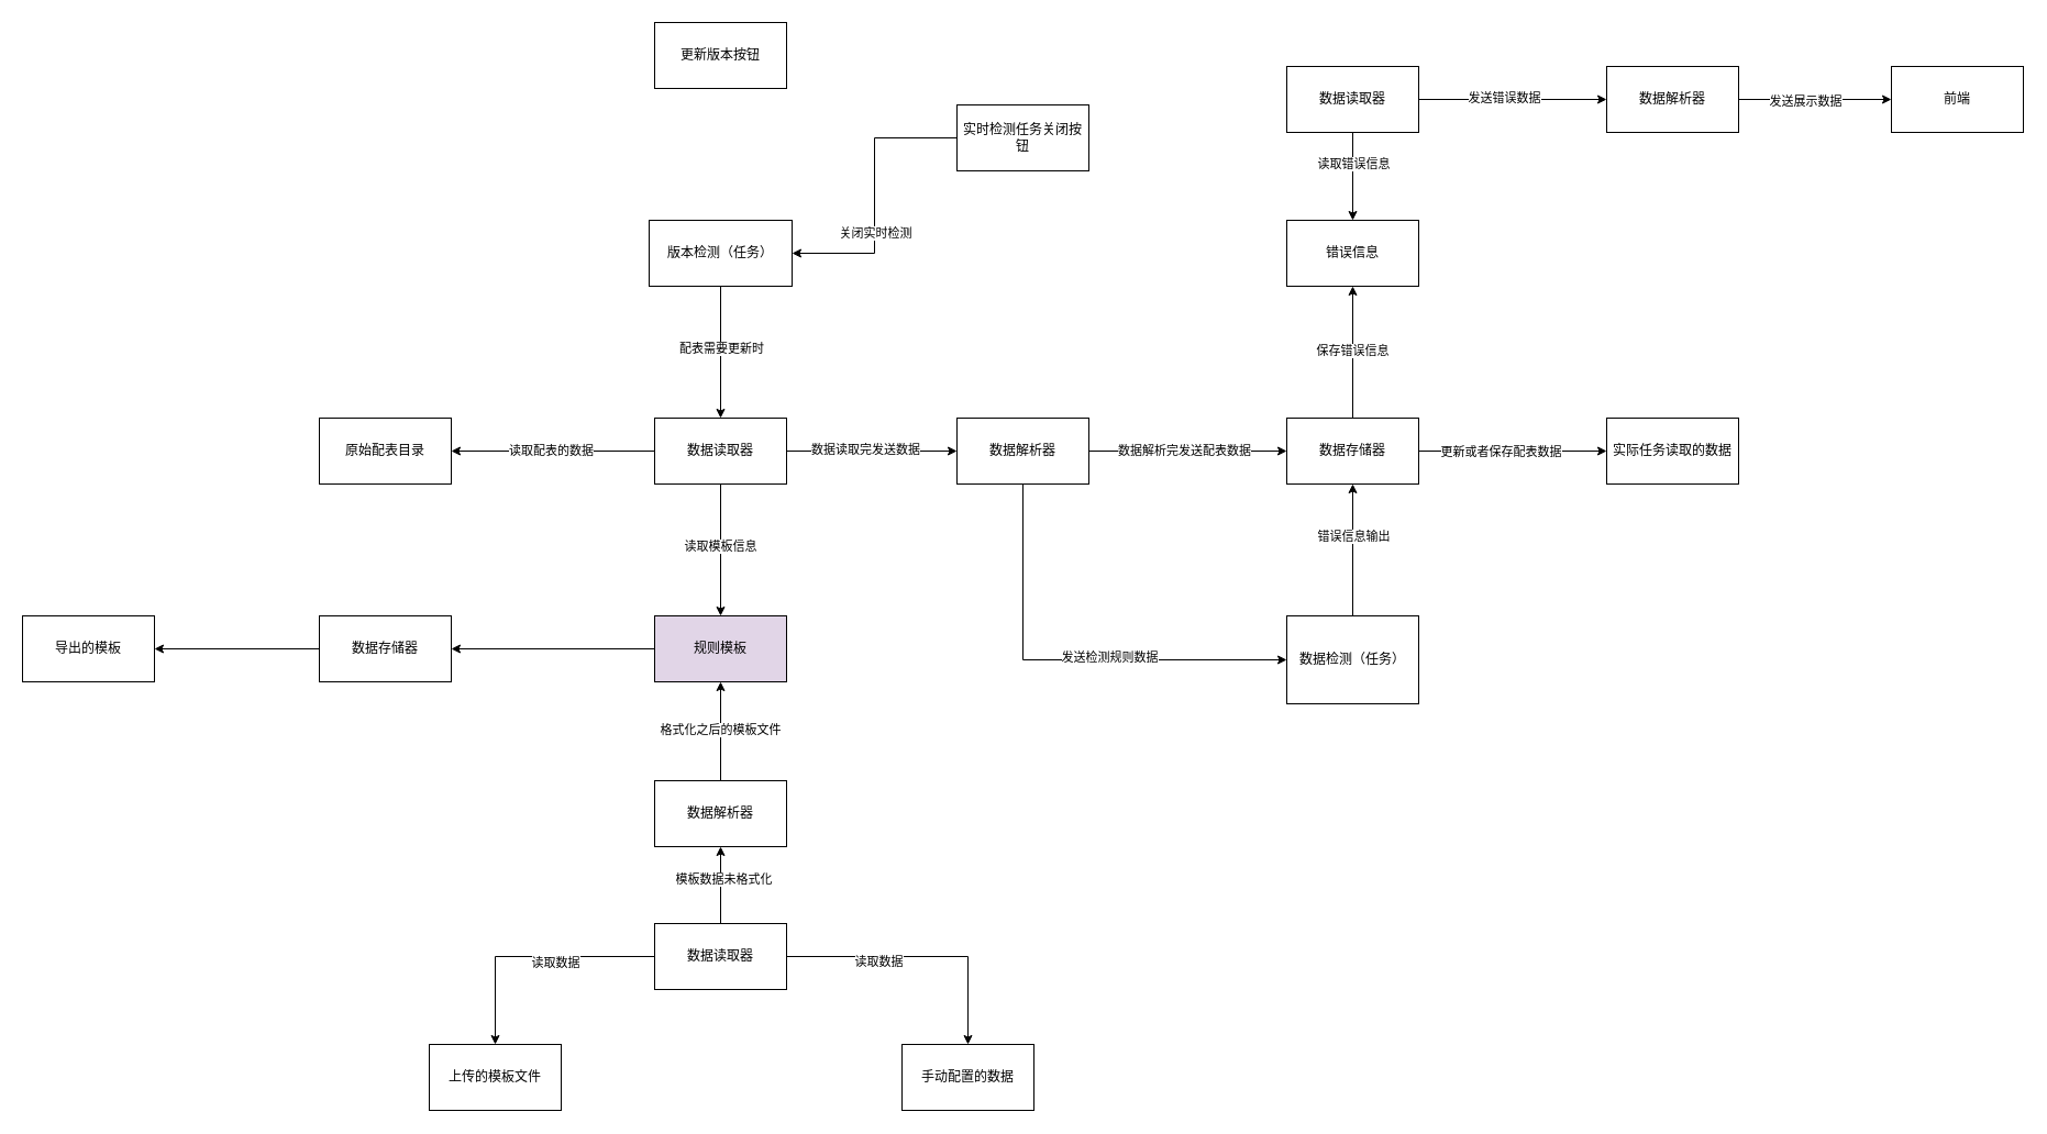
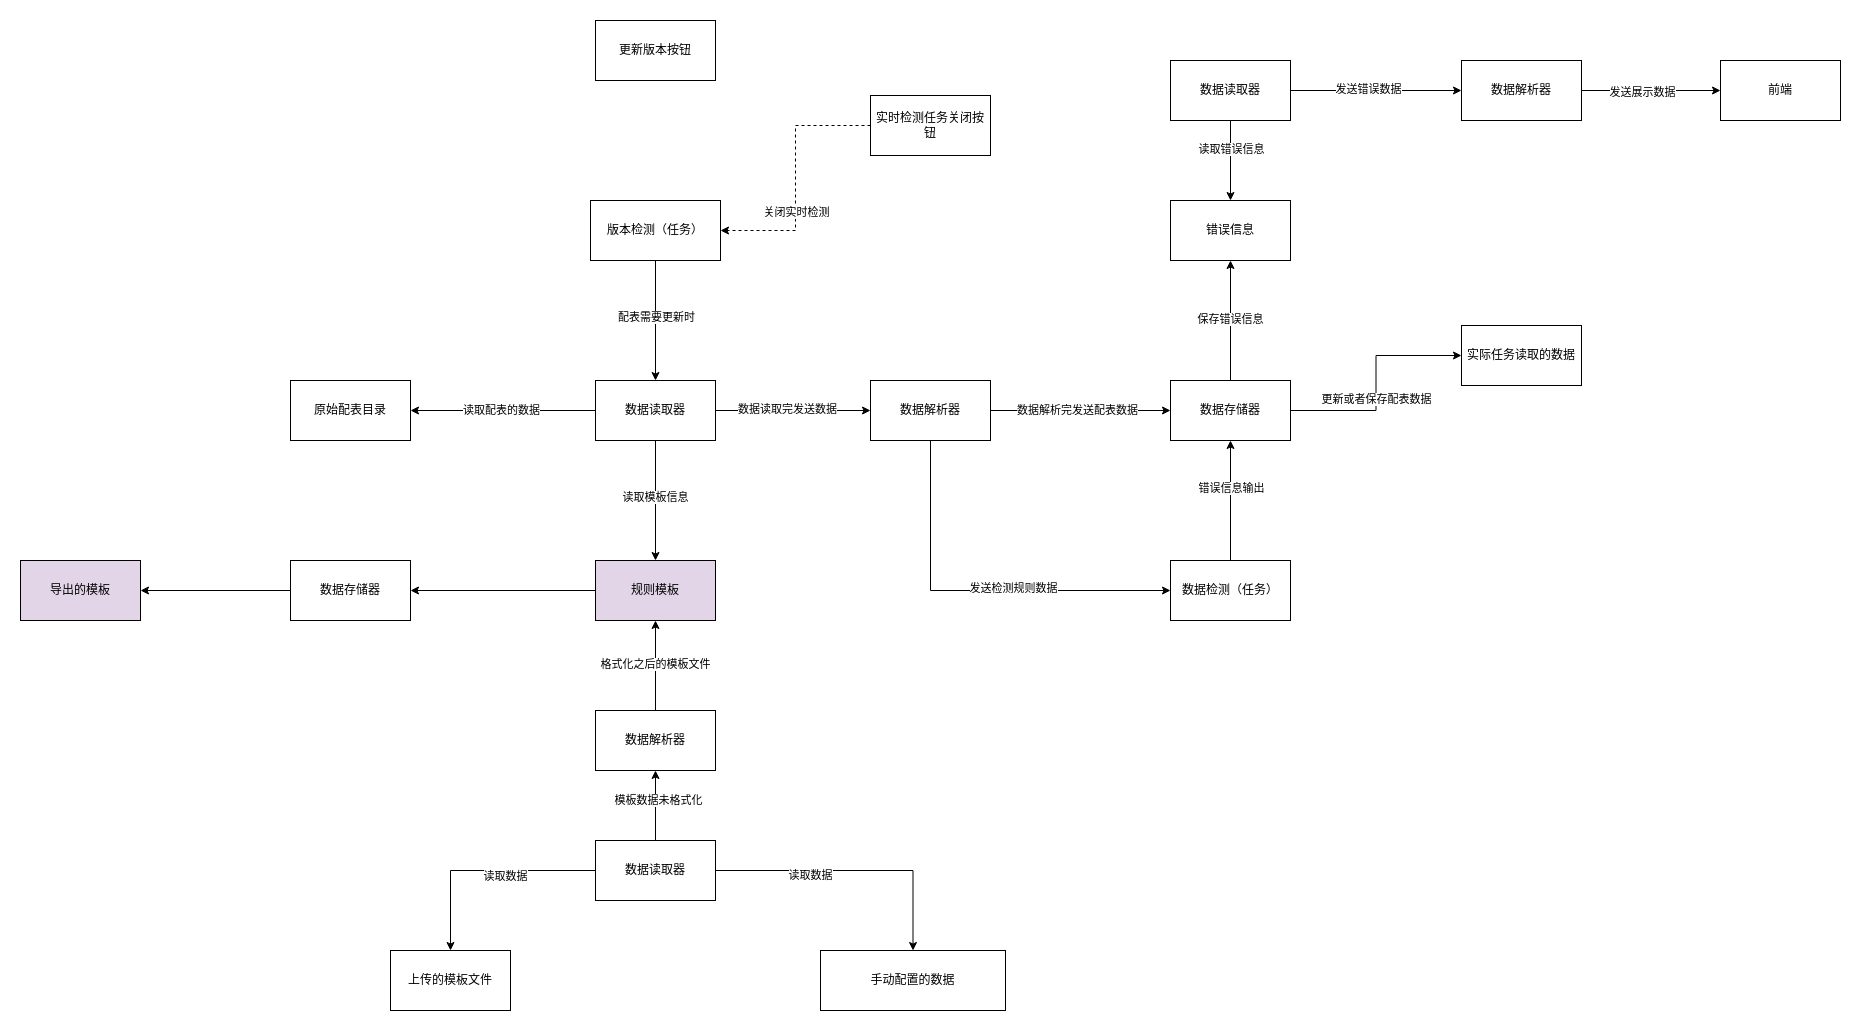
  <mxCell id="0" />
  <mxCell id="1" parent="0" />
  <mxCell id="2" value="原始配表目录" style="rounded=0;whiteSpace=wrap;html=1;" vertex="1" parent="1"><mxGeometry x="290" y="380" width="120" height="60" as="geometry" /></mxCell>
  <mxCell id="3" style="edgeStyle=orthogonalEdgeStyle;rounded=0;orthogonalLoop=1;jettySize=auto;html=1;entryX=0.5;entryY=0;entryDx=0;entryDy=0;" edge="1" parent="1" source="5" target="12"><mxGeometry relative="1" as="geometry" /></mxCell>
  <mxCell id="4" value="配表需要更新时" style="edgeLabel;html=1;align=center;verticalAlign=middle;resizable=0;points=[];" vertex="1" connectable="0" parent="3"><mxGeometry x="-0.064" relative="1" as="geometry"><mxPoint as="offset" /></mxGeometry></mxCell>
  <mxCell id="5" value="版本检测（任务）" style="rounded=0;whiteSpace=wrap;html=1;" vertex="1" parent="1"><mxGeometry x="590" y="200" width="130" height="60" as="geometry" /></mxCell>
  <mxCell id="6" style="edgeStyle=orthogonalEdgeStyle;rounded=0;orthogonalLoop=1;jettySize=auto;html=1;entryX=1;entryY=0.5;entryDx=0;entryDy=0;" edge="1" parent="1" source="12" target="2"><mxGeometry relative="1" as="geometry" /></mxCell>
  <mxCell id="7" value="读取配表的数据" style="edgeLabel;html=1;align=center;verticalAlign=middle;resizable=0;points=[];" vertex="1" connectable="0" parent="6"><mxGeometry x="0.029" y="-1" relative="1" as="geometry"><mxPoint as="offset" /></mxGeometry></mxCell>
  <mxCell id="8" style="edgeStyle=orthogonalEdgeStyle;rounded=0;orthogonalLoop=1;jettySize=auto;html=1;entryX=0;entryY=0.5;entryDx=0;entryDy=0;" edge="1" parent="1" source="12" target="23"><mxGeometry relative="1" as="geometry" /></mxCell>
  <mxCell id="9" value="数据读取完发送数据" style="edgeLabel;html=1;align=center;verticalAlign=middle;resizable=0;points=[];" vertex="1" connectable="0" parent="8"><mxGeometry x="-0.082" y="2" relative="1" as="geometry"><mxPoint as="offset" /></mxGeometry></mxCell>
  <mxCell id="10" style="edgeStyle=orthogonalEdgeStyle;rounded=0;orthogonalLoop=1;jettySize=auto;html=1;exitX=0.5;exitY=1;exitDx=0;exitDy=0;" edge="1" parent="1" source="12" target="42"><mxGeometry relative="1" as="geometry" /></mxCell>
  <mxCell id="11" value="读取模板信息" style="edgeLabel;html=1;align=center;verticalAlign=middle;resizable=0;points=[];" vertex="1" connectable="0" parent="10"><mxGeometry x="-0.067" y="-1" relative="1" as="geometry"><mxPoint as="offset" /></mxGeometry></mxCell>
  <mxCell id="12" value="数据读取器" style="rounded=0;whiteSpace=wrap;html=1;" vertex="1" parent="1"><mxGeometry x="595" y="380" width="120" height="60" as="geometry" /></mxCell>
  <mxCell id="13" value="更新版本按钮" style="rounded=0;whiteSpace=wrap;html=1;" vertex="1" parent="1"><mxGeometry x="595" y="20" width="120" height="60" as="geometry" /></mxCell>
  <mxCell id="14" style="edgeStyle=orthogonalEdgeStyle;rounded=0;orthogonalLoop=1;jettySize=auto;html=1;entryX=0;entryY=0.5;entryDx=0;entryDy=0;" edge="1" parent="1" source="18" target="27"><mxGeometry relative="1" as="geometry" /></mxCell>
  <mxCell id="15" value="更新或者保存配表数据" style="edgeLabel;html=1;align=center;verticalAlign=middle;resizable=0;points=[];" vertex="1" connectable="0" parent="14"><mxGeometry x="-0.139" relative="1" as="geometry"><mxPoint as="offset" /></mxGeometry></mxCell>
  <mxCell id="16" style="edgeStyle=orthogonalEdgeStyle;rounded=0;orthogonalLoop=1;jettySize=auto;html=1;entryX=0.5;entryY=1;entryDx=0;entryDy=0;" edge="1" parent="1" source="18" target="31"><mxGeometry relative="1" as="geometry" /></mxCell>
  <mxCell id="17" value="保存错误信息" style="edgeLabel;html=1;align=center;verticalAlign=middle;resizable=0;points=[];" vertex="1" connectable="0" parent="16"><mxGeometry x="0.033" y="1" relative="1" as="geometry"><mxPoint as="offset" /></mxGeometry></mxCell>
  <mxCell id="18" value="数据存储器" style="rounded=0;whiteSpace=wrap;html=1;" vertex="1" parent="1"><mxGeometry x="1170" y="380" width="120" height="60" as="geometry" /></mxCell>
  <mxCell id="19" style="edgeStyle=orthogonalEdgeStyle;rounded=0;orthogonalLoop=1;jettySize=auto;html=1;entryX=0;entryY=0.5;entryDx=0;entryDy=0;" edge="1" parent="1" source="23" target="18"><mxGeometry relative="1" as="geometry" /></mxCell>
  <mxCell id="20" value="数据解析完发送配表数据" style="edgeLabel;html=1;align=center;verticalAlign=middle;resizable=0;points=[];" vertex="1" connectable="0" parent="19"><mxGeometry x="-0.046" y="1" relative="1" as="geometry"><mxPoint as="offset" /></mxGeometry></mxCell>
  <mxCell id="21" style="edgeStyle=orthogonalEdgeStyle;rounded=0;orthogonalLoop=1;jettySize=auto;html=1;exitX=0.5;exitY=1;exitDx=0;exitDy=0;entryX=0;entryY=0.5;entryDx=0;entryDy=0;" edge="1" parent="1" source="23" target="26"><mxGeometry relative="1" as="geometry" /></mxCell>
  <mxCell id="22" value="发送检测规则数据" style="edgeLabel;html=1;align=center;verticalAlign=middle;resizable=0;points=[];" vertex="1" connectable="0" parent="21"><mxGeometry x="0.19" y="3" relative="1" as="geometry"><mxPoint as="offset" /></mxGeometry></mxCell>
  <mxCell id="23" value="数据解析器" style="rounded=0;whiteSpace=wrap;html=1;" vertex="1" parent="1"><mxGeometry x="870" y="380" width="120" height="60" as="geometry" /></mxCell>
  <mxCell id="24" style="edgeStyle=orthogonalEdgeStyle;rounded=0;orthogonalLoop=1;jettySize=auto;html=1;entryX=0.5;entryY=1;entryDx=0;entryDy=0;" edge="1" parent="1" source="26" target="18"><mxGeometry relative="1" as="geometry" /></mxCell>
  <mxCell id="25" value="错误信息输出" style="edgeLabel;html=1;align=center;verticalAlign=middle;resizable=0;points=[];" vertex="1" connectable="0" parent="24"><mxGeometry x="0.217" relative="1" as="geometry"><mxPoint as="offset" /></mxGeometry></mxCell>
- <mxCell id="26" value="数据检测（任务）" style="rounded=0;whiteSpace=wrap;html=1;" vertex="1" parent="1"><mxGeometry x="1170" y="560" width="120" height="80" as="geometry" /></mxCell>
- <mxCell id="27" value="实际任务读取的数据" style="rounded=0;whiteSpace=wrap;html=1;" vertex="1" parent="1"><mxGeometry x="1461" y="380" width="120" height="60" as="geometry" /></mxCell>
- <mxCell id="28" style="edgeStyle=orthogonalEdgeStyle;rounded=0;orthogonalLoop=1;jettySize=auto;html=1;entryX=1;entryY=0.5;entryDx=0;entryDy=0;" edge="1" parent="1" source="30" target="5"><mxGeometry relative="1" as="geometry" /></mxCell>
+ <mxCell id="26" value="数据检测（任务）" style="rounded=0;whiteSpace=wrap;html=1;" vertex="1" parent="1"><mxGeometry x="1170" y="560" width="120" height="60" as="geometry" /></mxCell>
+ <mxCell id="27" value="实际任务读取的数据" style="rounded=0;whiteSpace=wrap;html=1;" vertex="1" parent="1"><mxGeometry x="1461" y="325" width="120" height="60" as="geometry" /></mxCell>
+ <mxCell id="28" style="edgeStyle=orthogonalEdgeStyle;rounded=0;orthogonalLoop=1;jettySize=auto;html=1;entryX=1;entryY=0.5;entryDx=0;entryDy=0;dashed=1;" edge="1" parent="1" source="30" target="5"><mxGeometry relative="1" as="geometry" /></mxCell>
  <mxCell id="29" value="关闭实时检测" style="edgeLabel;html=1;align=center;verticalAlign=middle;resizable=0;points=[];" vertex="1" connectable="0" parent="28"><mxGeometry x="0.265" relative="1" as="geometry"><mxPoint as="offset" /></mxGeometry></mxCell>
  <mxCell id="30" value="实时检测任务关闭按钮" style="rounded=0;whiteSpace=wrap;html=1;" vertex="1" parent="1"><mxGeometry x="870" y="95" width="120" height="60" as="geometry" /></mxCell>
  <mxCell id="31" value="错误信息" style="rounded=0;whiteSpace=wrap;html=1;" vertex="1" parent="1"><mxGeometry x="1170" y="200" width="120" height="60" as="geometry" /></mxCell>
  <mxCell id="32" style="edgeStyle=orthogonalEdgeStyle;rounded=0;orthogonalLoop=1;jettySize=auto;html=1;entryX=0.5;entryY=0;entryDx=0;entryDy=0;" edge="1" parent="1" source="36" target="31"><mxGeometry relative="1" as="geometry" /></mxCell>
  <mxCell id="33" value="读取错误信息" style="edgeLabel;html=1;align=center;verticalAlign=middle;resizable=0;points=[];" vertex="1" connectable="0" parent="32"><mxGeometry x="-0.3" relative="1" as="geometry"><mxPoint as="offset" /></mxGeometry></mxCell>
  <mxCell id="34" style="edgeStyle=orthogonalEdgeStyle;rounded=0;orthogonalLoop=1;jettySize=auto;html=1;entryX=0;entryY=0.5;entryDx=0;entryDy=0;" edge="1" parent="1" source="36" target="39"><mxGeometry relative="1" as="geometry" /></mxCell>
  <mxCell id="35" value="发送错误数据" style="edgeLabel;html=1;align=center;verticalAlign=middle;resizable=0;points=[];" vertex="1" connectable="0" parent="34"><mxGeometry x="-0.099" y="2" relative="1" as="geometry"><mxPoint as="offset" /></mxGeometry></mxCell>
  <mxCell id="36" value="数据读取器" style="rounded=0;whiteSpace=wrap;html=1;" vertex="1" parent="1"><mxGeometry x="1170" y="60" width="120" height="60" as="geometry" /></mxCell>
  <mxCell id="37" style="edgeStyle=orthogonalEdgeStyle;rounded=0;orthogonalLoop=1;jettySize=auto;html=1;" edge="1" parent="1" source="39" target="40"><mxGeometry relative="1" as="geometry" /></mxCell>
  <mxCell id="38" value="发送展示数据" style="edgeLabel;html=1;align=center;verticalAlign=middle;resizable=0;points=[];" vertex="1" connectable="0" parent="37"><mxGeometry x="-0.137" y="-1" relative="1" as="geometry"><mxPoint as="offset" /></mxGeometry></mxCell>
  <mxCell id="39" value="数据解析器" style="rounded=0;whiteSpace=wrap;html=1;" vertex="1" parent="1"><mxGeometry x="1461" y="60" width="120" height="60" as="geometry" /></mxCell>
  <mxCell id="40" value="前端" style="rounded=0;whiteSpace=wrap;html=1;" vertex="1" parent="1"><mxGeometry x="1720" y="60" width="120" height="60" as="geometry" /></mxCell>
  <mxCell id="41" style="edgeStyle=orthogonalEdgeStyle;rounded=0;orthogonalLoop=1;jettySize=auto;html=1;entryX=1;entryY=0.5;entryDx=0;entryDy=0;" edge="1" parent="1" source="42" target="56"><mxGeometry relative="1" as="geometry" /></mxCell>
  <mxCell id="42" value="规则模板" style="rounded=0;whiteSpace=wrap;html=1;fillColor=#e1d5e7;" vertex="1" parent="1"><mxGeometry x="595" y="560" width="120" height="60" as="geometry" /></mxCell>
  <mxCell id="43" value="上传的模板文件" style="rounded=0;whiteSpace=wrap;html=1;" vertex="1" parent="1"><mxGeometry x="390" y="950" width="120" height="60" as="geometry" /></mxCell>
- <mxCell id="44" value="手动配置的数据" style="rounded=0;whiteSpace=wrap;html=1;" vertex="1" parent="1"><mxGeometry x="820" y="950" width="120" height="60" as="geometry" /></mxCell>
+ <mxCell id="44" value="手动配置的数据" style="rounded=0;whiteSpace=wrap;html=1;" vertex="1" parent="1"><mxGeometry x="820" y="950" width="185" height="60" as="geometry" /></mxCell>
  <mxCell id="45" style="edgeStyle=orthogonalEdgeStyle;rounded=0;orthogonalLoop=1;jettySize=auto;html=1;entryX=0.5;entryY=1;entryDx=0;entryDy=0;" edge="1" parent="1" source="51" target="54"><mxGeometry relative="1" as="geometry" /></mxCell>
  <mxCell id="46" value="模板数据未格式化" style="edgeLabel;html=1;align=center;verticalAlign=middle;resizable=0;points=[];" vertex="1" connectable="0" parent="45"><mxGeometry x="0.171" y="-2" relative="1" as="geometry"><mxPoint as="offset" /></mxGeometry></mxCell>
  <mxCell id="47" style="edgeStyle=orthogonalEdgeStyle;rounded=0;orthogonalLoop=1;jettySize=auto;html=1;entryX=0.5;entryY=0;entryDx=0;entryDy=0;" edge="1" parent="1" source="51" target="43"><mxGeometry relative="1" as="geometry" /></mxCell>
  <mxCell id="48" value="读取数据" style="edgeLabel;html=1;align=center;verticalAlign=middle;resizable=0;points=[];" vertex="1" connectable="0" parent="47"><mxGeometry x="-0.191" y="5" relative="1" as="geometry"><mxPoint as="offset" /></mxGeometry></mxCell>
  <mxCell id="49" style="edgeStyle=orthogonalEdgeStyle;rounded=0;orthogonalLoop=1;jettySize=auto;html=1;exitX=1;exitY=0.5;exitDx=0;exitDy=0;entryX=0.5;entryY=0;entryDx=0;entryDy=0;" edge="1" parent="1" source="51" target="44"><mxGeometry relative="1" as="geometry" /></mxCell>
  <mxCell id="50" value="读取数据" style="edgeLabel;html=1;align=center;verticalAlign=middle;resizable=0;points=[];" vertex="1" connectable="0" parent="49"><mxGeometry x="-0.322" y="-4" relative="1" as="geometry"><mxPoint as="offset" /></mxGeometry></mxCell>
  <mxCell id="51" value="数据读取器" style="rounded=0;whiteSpace=wrap;html=1;" vertex="1" parent="1"><mxGeometry x="595" y="840" width="120" height="60" as="geometry" /></mxCell>
  <mxCell id="52" style="edgeStyle=orthogonalEdgeStyle;rounded=0;orthogonalLoop=1;jettySize=auto;html=1;exitX=0.5;exitY=0;exitDx=0;exitDy=0;entryX=0.5;entryY=1;entryDx=0;entryDy=0;" edge="1" parent="1" source="54" target="42"><mxGeometry relative="1" as="geometry" /></mxCell>
  <mxCell id="53" value="格式化之后的模板文件" style="edgeLabel;html=1;align=center;verticalAlign=middle;resizable=0;points=[];" vertex="1" connectable="0" parent="52"><mxGeometry x="0.044" y="1" relative="1" as="geometry"><mxPoint as="offset" /></mxGeometry></mxCell>
  <mxCell id="54" value="数据解析器" style="rounded=0;whiteSpace=wrap;html=1;" vertex="1" parent="1"><mxGeometry x="595" y="710" width="120" height="60" as="geometry" /></mxCell>
  <mxCell id="55" style="edgeStyle=orthogonalEdgeStyle;rounded=0;orthogonalLoop=1;jettySize=auto;html=1;" edge="1" parent="1" source="56" target="57"><mxGeometry relative="1" as="geometry"><mxPoint x="110" y="590" as="targetPoint" /></mxGeometry></mxCell>
  <mxCell id="56" value="数据存储器" style="rounded=0;whiteSpace=wrap;html=1;" vertex="1" parent="1"><mxGeometry x="290" y="560" width="120" height="60" as="geometry" /></mxCell>
- <mxCell id="57" value="导出的模板" style="rounded=0;whiteSpace=wrap;html=1;" vertex="1" parent="1"><mxGeometry x="20" y="560" width="120" height="60" as="geometry" /></mxCell>
+ <mxCell id="57" value="导出的模板" style="rounded=0;whiteSpace=wrap;html=1;fillColor=#e1d5e7;" vertex="1" parent="1"><mxGeometry x="20" y="560" width="120" height="60" as="geometry" /></mxCell>
